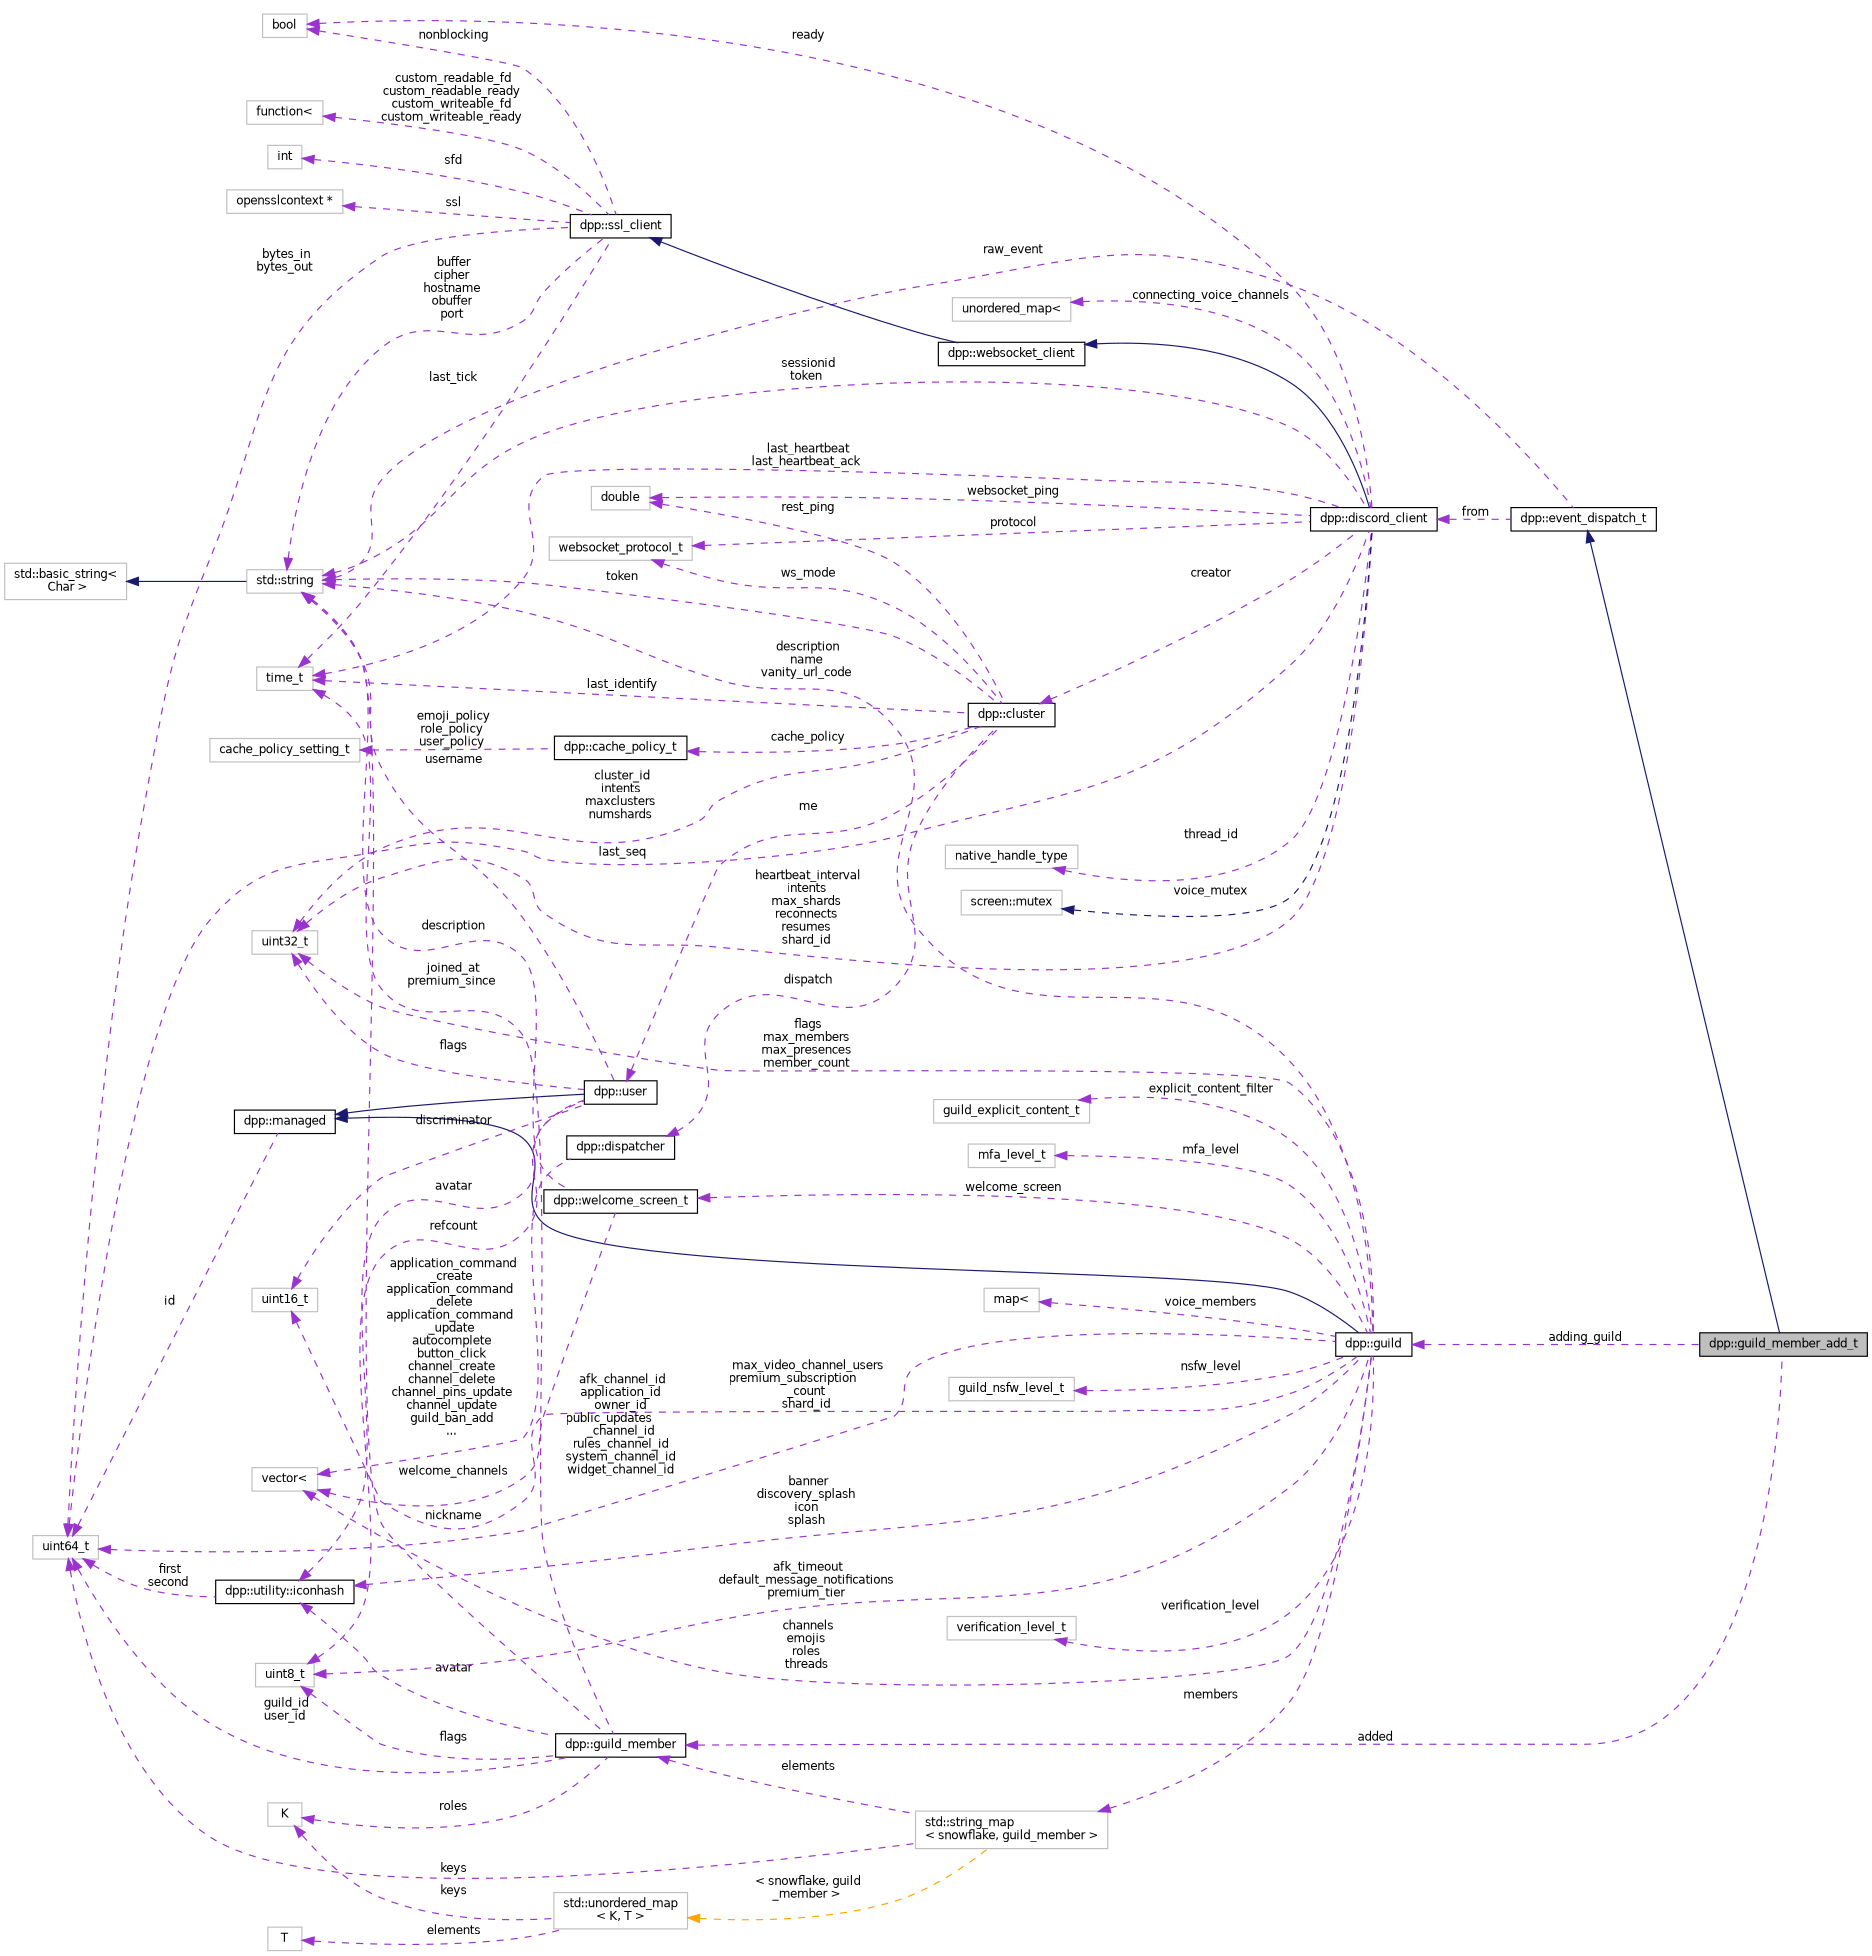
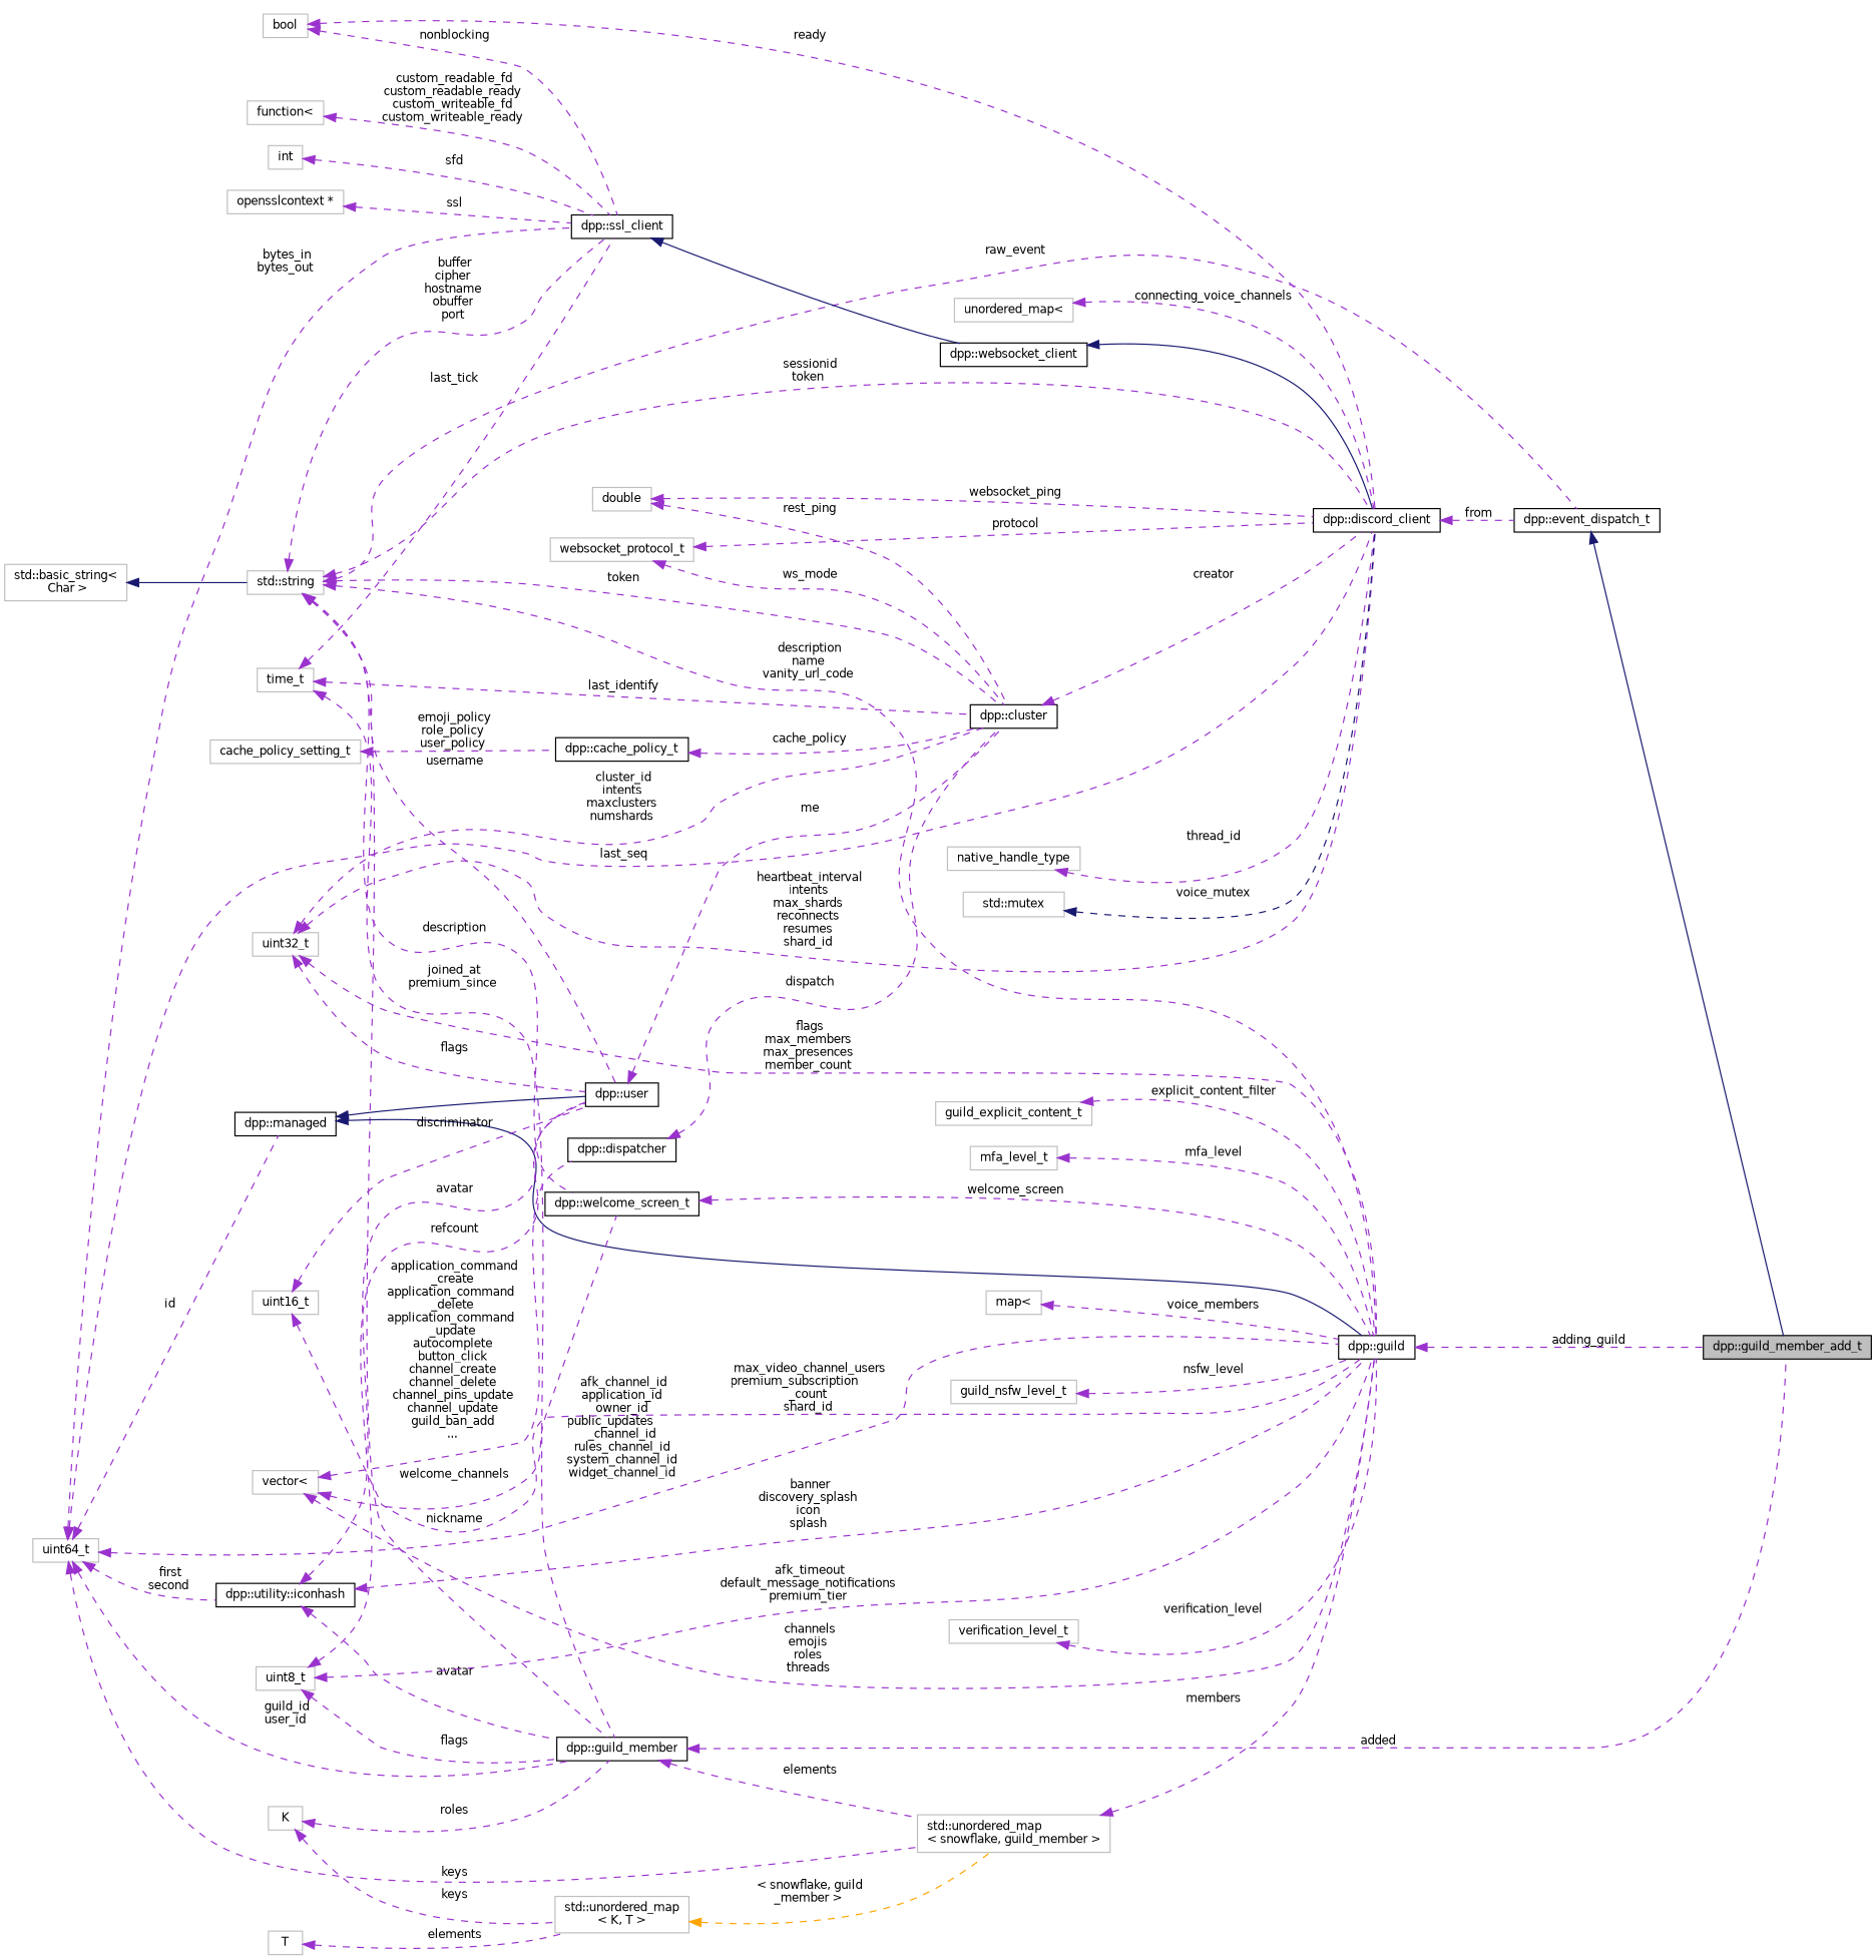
  digraph {
    rankdir=LR
    node [color=grey75 fontname=Helvetica fontsize=10 shape=record]
    edge [color=darkorchid3 dir=back fontname=Helvetica fontsize=10 labelfontname=Helvetica labelfontsize=10 style=dashed]
    n1 [color=black fillcolor=grey75 fontcolor=black height=0.2 label="dpp::guild_member_add_t" style=filled width=0.4]
    n2 [color=black height=0.2 label="dpp::event_dispatch_t" width=0.4]
    n3 [height=0.2 label="std::string" width=0.4]
    n4 [color=black height=0.2 label="dpp::discord_client" width=0.4]
    n5 [color=black height=0.2 label="dpp::ssl_client" width=0.4]
    n6 [color=black height=0.2 label="dpp::cluster" width=0.4]
    n7 [color=black height=0.2 label="dpp::user" width=0.4]
    n8 [color=black height=0.2 label="dpp::guild" width=0.4]
    n9 [color=black height=0.2 label="dpp::guild_member" width=0.4]
    n10 [color=black height=0.2 label="dpp::welcome_screen_t" width=0.4]
    n11 [color=black height=0.2 label="dpp::websocket_client" width=0.4]
-   n12 [height=0.2 label="std::string_map\l\< snowflake, guild_member \>" width=0.4]
+   n12 [height=0.2 label="std::unordered_map\l\< snowflake, guild_member \>" width=0.4]
    n13 [height=0.2 label="std::basic_string\<\l Char \>" width=0.4]
    n14 [height=0.2 label=bool width=0.4]
    n15 [height=0.2 label=int width=0.4]
    n16 [height=0.2 label="opensslcontext *" width=0.4]
    n17 [height=0.2 label=time_t width=0.4]
    n18 [height=0.2 label=uint64_t width=0.4]
    n19 [color=black height=0.2 label="dpp::managed" width=0.4]
    n20 [color=black height=0.2 label="dpp::utility::iconhash" width=0.4]
    n21 [height=0.2 label="function\<" width=0.4]
    n22 [height=0.2 label=uint32_t width=0.4]
    n23 [height=0.2 label=double width=0.4]
    n24 [color=black height=0.2 label="dpp::dispatcher" width=0.4]
    n25 [height=0.2 label="vector\<" width=0.4]
    n26 [height=0.2 label=uint16_t width=0.4]
    n27 [height=0.2 label=uint8_t width=0.4]
    n28 [color=black height=0.2 label="dpp::cache_policy_t" width=0.4]
    n29 [height=0.2 label=cache_policy_setting_t width=0.4]
    n30 [height=0.2 label=websocket_protocol_t width=0.4]
    n31 [height=0.2 label=native_handle_type width=0.4]
-   n32 [height=0.2 label="screen::mutex" width=0.4]
+   n32 [height=0.2 label="std::mutex" width=0.4]
    n33 [height=0.2 label="unordered_map\<" width=0.4]
    n34 [height=0.2 label=verification_level_t width=0.4]
    n35 [height=0.2 label=guild_explicit_content_t width=0.4]
    n36 [height=0.2 label=mfa_level_t width=0.4]
    n37 [height=0.2 label="std::unordered_map\l\< K, T \>" width=0.4]
    n38 [height=0.2 label=K width=0.4]
    n39 [height=0.2 label=T width=0.4]
    n40 [height=0.2 label="map\<" width=0.4]
    n41 [height=0.2 label=guild_nsfw_level_t width=0.4]
    n2 -> n1 [color=midnightblue style=solid]
    n3 -> n2 [label=" raw_event"]
    n3 -> n4 [label=" sessionid\ntoken"]
    n3 -> n5 [label=" buffer\ncipher\nhostname\nobuffer\nport"]
    n3 -> n6 [label=" token"]
    n3 -> n7 [label=" username"]
    n3 -> n8 [label=" description\nname\nvanity_url_code"]
    n3 -> n9 [label=" nickname"]
    n3 -> n10 [label=" description"]
    n4 -> n2 [label=" from"]
    n5 -> n11 [color=midnightblue style=solid]
    n6 -> n4 [label=" creator"]
    n7 -> n6 [label=" me"]
    n8 -> n1 [label=" adding_guild"]
    n9 -> n1 [label=" added"]
    n9 -> n12 [label=" elements"]
    n10 -> n8 [label=" welcome_screen"]
    n11 -> n4 [color=midnightblue style=solid]
    n12 -> n8 [label=" members"]
    n13 -> n3 [color=midnightblue style=solid]
    n14 -> n4 [label=" ready"]
    n14 -> n5 [label=" nonblocking"]
    n15 -> n5 [label=" sfd"]
    n16 -> n5 [label=" ssl"]
-   n17 -> n4 [label=" last_heartbeat\nlast_heartbeat_ack"]
    n17 -> n5 [label=" last_tick"]
    n17 -> n6 [label=" last_identify"]
    n17 -> n9 [label=" joined_at\npremium_since"]
    n18 -> n4 [label=" last_seq"]
    n18 -> n5 [label=" bytes_in\nbytes_out"]
    n18 -> n8 [label=" afk_channel_id\napplication_id\nowner_id\npublic_updates\l_channel_id\nrules_channel_id\nsystem_channel_id\nwidget_channel_id"]
    n18 -> n9 [label=" guild_id\nuser_id"]
    n18 -> n12 [label=" keys"]
    n18 -> n19 [label=" id"]
    n18 -> n20 [label=" first\nsecond"]
    n19 -> n7 [color=midnightblue style=solid]
    n19 -> n8 [color=midnightblue style=solid]
    n20 -> n7 [label=" avatar"]
    n20 -> n8 [label=" banner\ndiscovery_splash\nicon\nsplash"]
    n20 -> n9 [label=" avatar"]
    n21 -> n5 [label=" custom_readable_fd\ncustom_readable_ready\ncustom_writeable_fd\ncustom_writeable_ready"]
    n22 -> n4 [label=" heartbeat_interval\nintents\nmax_shards\nreconnects\nresumes\nshard_id"]
    n22 -> n6 [label=" cluster_id\nintents\nmaxclusters\nnumshards"]
    n22 -> n7 [label=" flags"]
    n22 -> n8 [label=" flags\nmax_members\nmax_presences\nmember_count"]
    n23 -> n4 [label=" websocket_ping"]
    n23 -> n6 [label=" rest_ping"]
    n24 -> n6 [label=" dispatch"]
    n25 -> n8 [label=" channels\nemojis\nroles\nthreads"]
    n25 -> n10 [label=" welcome_channels"]
    n25 -> n24 [label=" application_command\l_create\napplication_command\l_delete\napplication_command\l_update\nautocomplete\nbutton_click\nchannel_create\nchannel_delete\nchannel_pins_update\nchannel_update\nguild_ban_add\n..."]
    n26 -> n7 [label=" discriminator"]
    n26 -> n8 [label=" max_video_channel_users\npremium_subscription\l_count\nshard_id"]
    n27 -> n7 [label=" refcount"]
    n27 -> n8 [label=" afk_timeout\ndefault_message_notifications\npremium_tier"]
    n27 -> n9 [label=" flags"]
    n28 -> n6 [label=" cache_policy"]
    n29 -> n28 [label=" emoji_policy\nrole_policy\nuser_policy"]
    n30 -> n4 [label=" protocol"]
    n30 -> n6 [label=" ws_mode"]
    n31 -> n4 [label=" thread_id"]
    n32 -> n4 [color=midnightblue label=" voice_mutex"]
    n33 -> n4 [label=" connecting_voice_channels"]
    n34 -> n8 [label=" verification_level"]
    n35 -> n8 [label=" explicit_content_filter"]
    n36 -> n8 [label=" mfa_level"]
    n37 -> n12 [color=orange label=" \< snowflake, guild\l_member \>"]
    n38 -> n9 [label=" roles"]
    n38 -> n37 [label=" keys"]
    n39 -> n37 [label=" elements"]
    n40 -> n8 [label=" voice_members"]
    n41 -> n8 [label=" nsfw_level"]
  }
